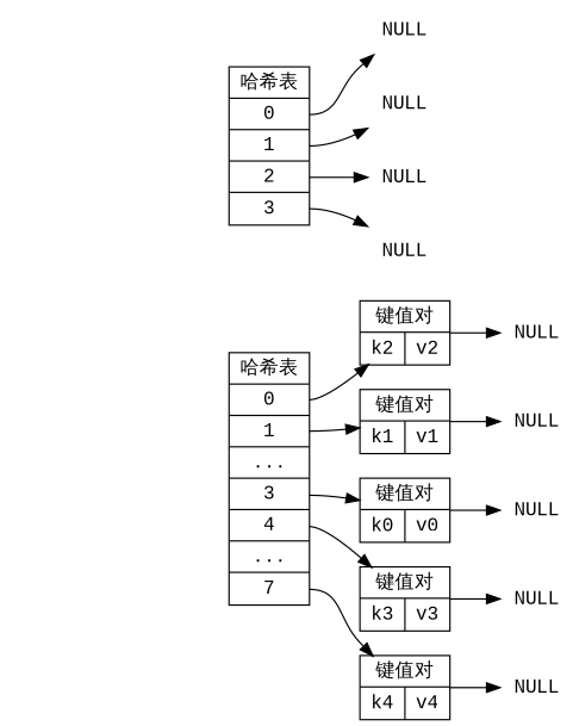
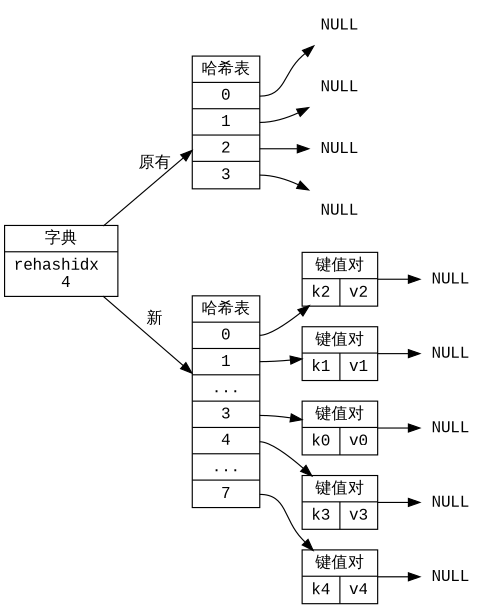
  digraph {
    rankdir=LR
    fontname="Liberation Mono"
    node [shape=plaintext fontname="Liberation Mono"]
    edge [fontname="Liberation Mono"]
+   n1 [label="字典| rehashidx \n 4" shape=record]
    n2 [label="哈希表 | <0> 0 | <1> 1 | <2> 2 | <3> 3 " shape=record]
    n3 [label="哈希表 | <0> 0 | <1> 1 | ... | <3> 3 | <4> 4 | ... | <7> 7 " shape=record]
    n4 [label=NULL]
    n5 [label=NULL]
    n6 [label=NULL]
    n7 [label=NULL]
    n8 [label="键值对 | { k0 | v0 }" shape=record]
    n9 [label="键值对 | { k1 | v1 }" shape=record]
    n10 [label="键值对 | { k2 | v2 }" shape=record]
    n11 [label="键值对 | { k3 | v3 }" shape=record]
    n12 [label="键值对 | { k4 | v4 }" shape=record]
    n13 [label=NULL]
    n14 [label=NULL]
    n15 [label=NULL]
    n16 [label=NULL]
    n17 [label=NULL]
+   n1 -> n2 [label="原有"]
+   n1 -> n3 [label="新"]
    n2 -> n4 [tailport=0]
    n2 -> n5 [tailport=1]
    n2 -> n6 [tailport=2]
    n2 -> n7 [tailport=3]
    n3 -> n8 [tailport=3]
    n3 -> n9 [tailport=1]
    n3 -> n10 [tailport=0]
    n3 -> n11 [tailport=4]
    n3 -> n12 [tailport=7]
    n8 -> n13
    n9 -> n14
    n10 -> n15
    n11 -> n16
    n12 -> n17
  }
